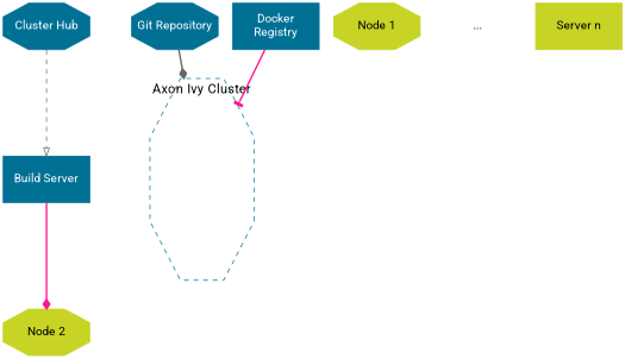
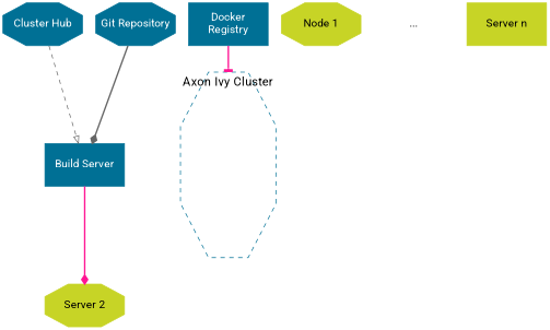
  digraph {
    node [color="#007095" fixedsize=true fontcolor=black fontname="Roboto,Helvetica Neue,Arial,sans-serif" fontsize=15 margin=0 shape=octagon style=filled]
    edge [arrowhead=diamond color=gray40 style=bold]
    n1 [fontcolor=white height=0.8 label="Cluster Hub" width=1.5]
    n2 [fontcolor=white height=0.8 label="Build Server" shape=box width=1.5]
-   n3 [color="#C7D426" height=0.8 label="Node 2" width=1.5]
+   n3 [color="#C7D426" height=0.8 label="Server 2" width=1.5]
    n4 [fontcolor=white height=0.8 label="Git Repository" width=1.5]
    n5 [fontcolor=white height=0.8 label="Docker\nRegistry" shape=box width=1.5]
    n6 [fontsize=17 height=3.5 label="Axon Ivy Cluster" labelloc=t style=dashed width=1.8]
    n7 [color="#C7D426" height=0.8 label="Node 1" width=1.5]
    n8 [fillcolor=none height=0.8 label="..." shape=none width=1.5]
    n9 [color="#C7D426" height=0.8 label="Server n" shape=box width=1.5]
    n1 -> n2 [arrowhead=onormal style=dashed]
    n2 -> n3 [color=deeppink]
-   n4 -> n6
+   n4 -> n2
    n5 -> n6 [arrowhead=tee color=deeppink]
  }
